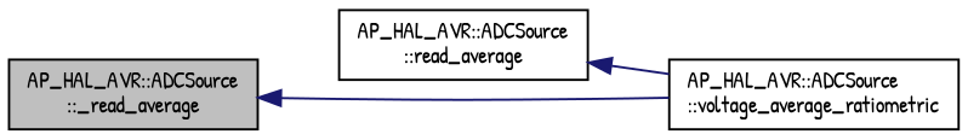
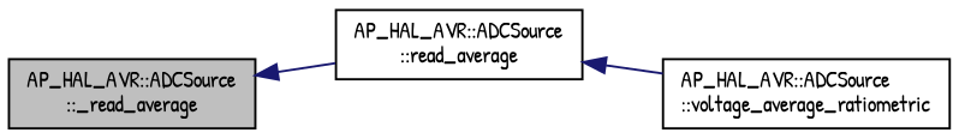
  digraph {
    fontname="Patrick Hand"
    rankdir=LR
    node [color=black fillcolor=white fontname="Patrick Hand" fontsize=10 shape=record style=filled]
    edge [color=midnightblue dir=back fontname="Patrick Hand" fontsize=10 labelfontname=Helvetica labelfontsize=10 style=solid]
    n1 [fillcolor=grey75 fontcolor=black height=0.2 label="AP_HAL_AVR::ADCSource\l::_read_average" width=0.4]
    n2 [height=0.2 label="AP_HAL_AVR::ADCSource\l::read_average" width=0.4]
    n3 [height=0.2 label="AP_HAL_AVR::ADCSource\l::voltage_average_ratiometric" width=0.4]
-   n1 -> n3
+   n1 -> n2
    n2 -> n3
  }
